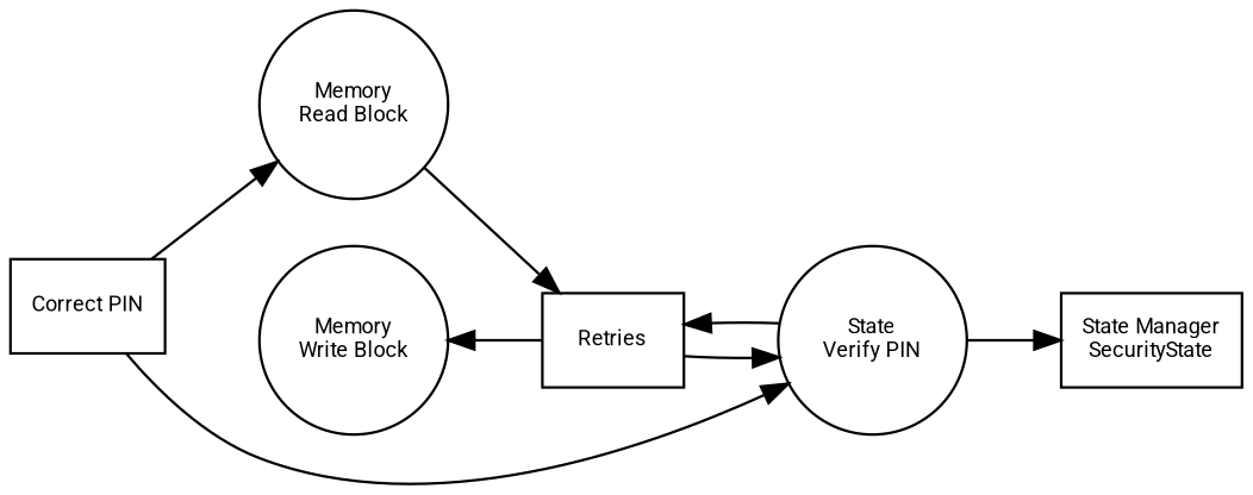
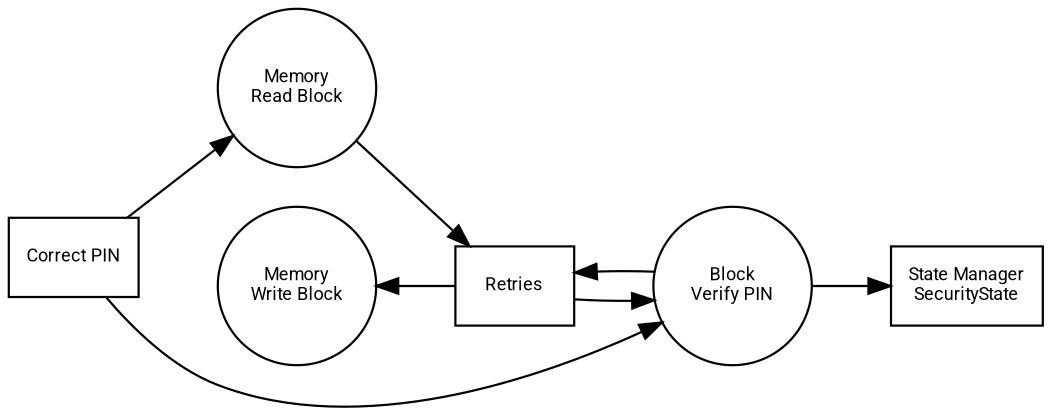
  digraph {
    fontname=Roboto
    rankdir=LR
    node [fontname=Roboto fontsize=8 shape=circle]
    edge [fontcolor=Red fontname=Roboto fontsize=8]
    n1 [fixedsize=true label="Memory\nRead Block" width=1]
    n2 [fixedsize=true label="Memory\nWrite Block" width=1]
    n3 [label=Retries shape=record]
    n4 [label="State Manager\nSecurityState" shape=record]
-   n5 [fixedsize=true label="State\nVerify PIN" width=1]
+   n5 [fixedsize=true label="Block\nVerify PIN" width=1]
    n6 [label="Correct PIN" shape=record]
    subgraph sub_1 {
      rank=same
      n1
      n2
    }
    n1 -> n3
    n2 -> n3 [dir=back]
    n3 -> n5
    n3 -> n5 [dir=back]
    n5 -> n4
    n6 -> n1
    n6 -> n5
  }
